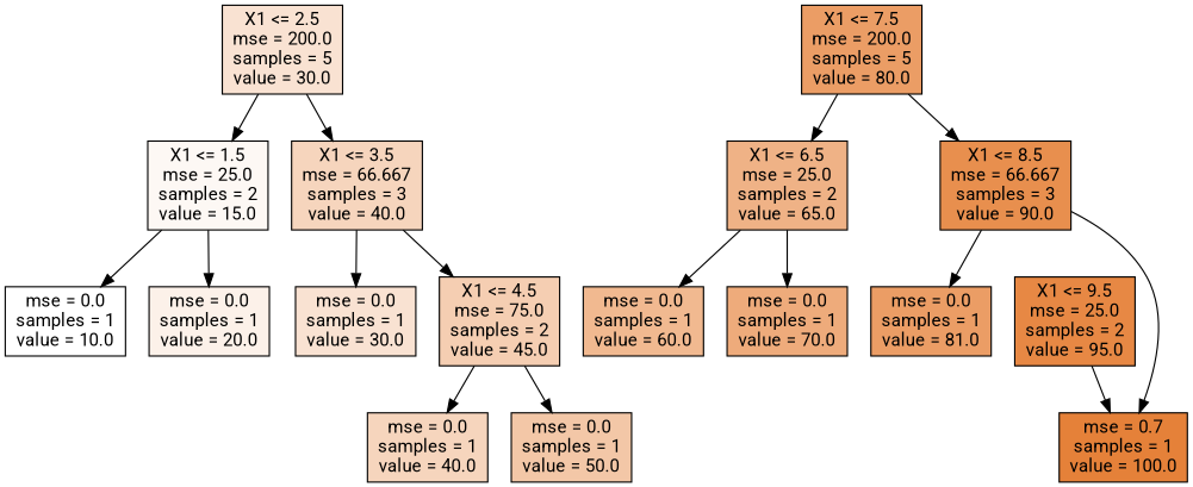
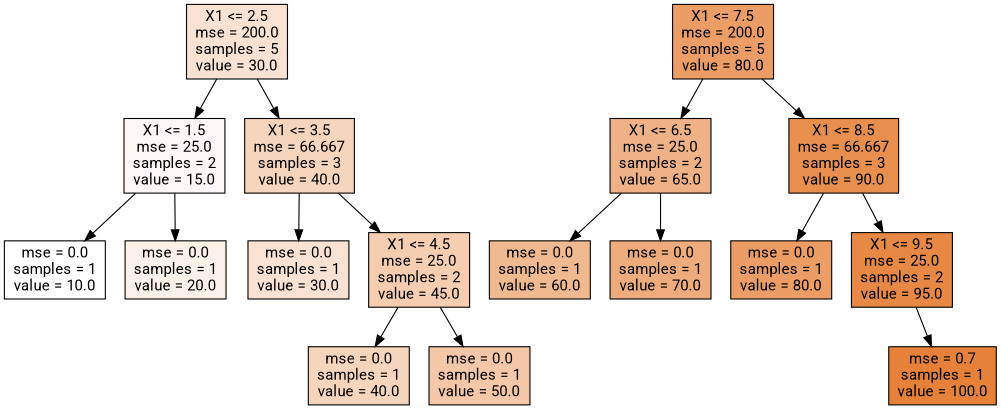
  digraph {
    fontname=Roboto
    node [color=black fillcolor="#e5813939" fontname=Roboto shape=box style=filled]
    edge [fontname=Roboto]
    n1 [label="X1 <= 2.5\nmse = 200.0\nsamples = 5\nvalue = 30.0"]
    n2 [fillcolor="#e581390e" label="X1 <= 1.5\nmse = 25.0\nsamples = 2\nvalue = 15.0"]
    n3 [fillcolor="#e5813955" label="X1 <= 3.5\nmse = 66.667\nsamples = 3\nvalue = 40.0"]
    n4 [fillcolor="#e58139c6" label="X1 <= 7.5\nmse = 200.0\nsamples = 5\nvalue = 80.0"]
    n5 [fillcolor="#e581399c" label="X1 <= 6.5\nmse = 25.0\nsamples = 2\nvalue = 65.0"]
    n6 [fillcolor="#e58139e3" label="X1 <= 8.5\nmse = 66.667\nsamples = 3\nvalue = 90.0"]
    n7 [fillcolor="#e5813900" label="mse = 0.0\nsamples = 1\nvalue = 10.0"]
    n8 [fillcolor="#e581391c" label="mse = 0.0\nsamples = 1\nvalue = 20.0"]
    n9 [label="mse = 0.0\nsamples = 1\nvalue = 30.0"]
-   n10 [fillcolor="#e5813963" label="X1 <= 4.5\nmse = 75.0\nsamples = 2\nvalue = 45.0"]
+   n10 [fillcolor="#e5813963" label="X1 <= 4.5\nmse = 25.0\nsamples = 2\nvalue = 45.0"]
    n11 [fillcolor="#e5813955" label="mse = 0.0\nsamples = 1\nvalue = 40.0"]
    n12 [fillcolor="#e5813971" label="mse = 0.0\nsamples = 1\nvalue = 50.0"]
    n13 [fillcolor="#e581398e" label="mse = 0.0\nsamples = 1\nvalue = 60.0"]
    n14 [fillcolor="#e58139aa" label="mse = 0.0\nsamples = 1\nvalue = 70.0"]
-   n15 [fillcolor="#e58139c6" label="mse = 0.0\nsamples = 1\nvalue = 81.0"]
+   n15 [fillcolor="#e58139c6" label="mse = 0.0\nsamples = 1\nvalue = 80.0"]
    n16 [fillcolor="#e58139f1" label="X1 <= 9.5\nmse = 25.0\nsamples = 2\nvalue = 95.0"]
    n17 [fillcolor="#e58139ff" label="mse = 0.7\nsamples = 1\nvalue = 100.0"]
    n1 -> n2
    n1 -> n3
    n2 -> n7
    n2 -> n8
    n3 -> n9
    n3 -> n10
    n4 -> n5
    n4 -> n6
    n5 -> n13
    n5 -> n14
    n6 -> n15
-   n6 -> n17
+   n6 -> n16
    n10 -> n11
    n10 -> n12
    n16 -> n17
  }
